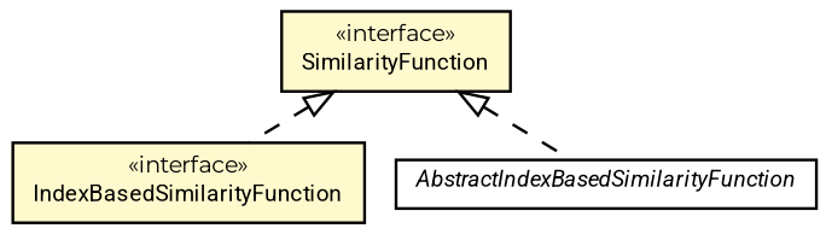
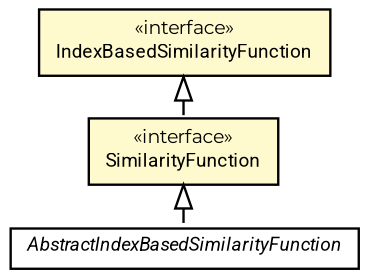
  digraph {
    fontname=Montserrat
    nodesep=0.15
    rankdir=TB
    ranksep=0.25
    node [fontcolor=black fontname=Montserrat fontsize=8 margin=0 shape=plaintext]
    edge [arrowtail=empty color=black dir=back fontname=Montserrat fontsize=7 labelfontname=Roboto labelfontsize=7 style=dashed weight=9]
    n1 [height=0 label=<<table title="de.lmu.ifi.dbs.elki.distance.similarityfunction.SimilarityFunction" border="0" cellborder="1" cellspacing="0" cellpadding="2" bgcolor="LemonChiffon" href="SimilarityFunction.html" target="_parent"> 		<tr><td><table border="0" cellspacing="0" cellpadding="1"> 		<tr><td align="center" balign="center"> &#171;interface&#187; </td></tr> 		<tr><td align="center" balign="center"> <font face="Roboto">SimilarityFunction</font> </td></tr> 		</table></td></tr> 		</table>> width=0]
    n2 [height=0 label=<<table title="de.lmu.ifi.dbs.elki.distance.similarityfunction.IndexBasedSimilarityFunction" border="0" cellborder="1" cellspacing="0" cellpadding="2" bgcolor="lemonChiffon" href="IndexBasedSimilarityFunction.html" target="_parent"> 		<tr><td><table border="0" cellspacing="0" cellpadding="1"> 		<tr><td align="center" balign="center"> &#171;interface&#187; </td></tr> 		<tr><td align="center" balign="center"> <font face="Roboto">IndexBasedSimilarityFunction</font> </td></tr> 		</table></td></tr> 		</table>> width=0]
    n3 [height=0 label=<<table title="de.lmu.ifi.dbs.elki.distance.similarityfunction.AbstractIndexBasedSimilarityFunction" border="0" cellborder="1" cellspacing="0" cellpadding="2" href="AbstractIndexBasedSimilarityFunction.html" target="_parent"> 		<tr><td><table border="0" cellspacing="0" cellpadding="1"> 		<tr><td align="center" balign="center"> <font face="Roboto"><i>AbstractIndexBasedSimilarityFunction</i></font> </td></tr> 		</table></td></tr> 		</table>> width=0]
-   n1 -> n2
+   n2 -> n1
    n1 -> n3
  }
